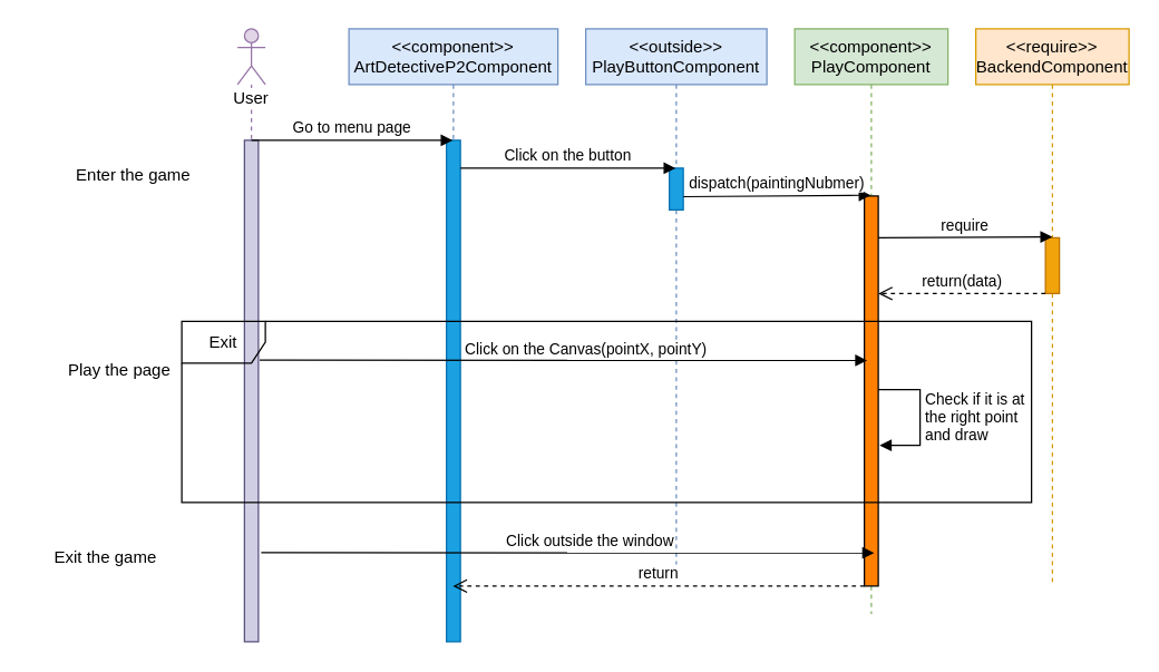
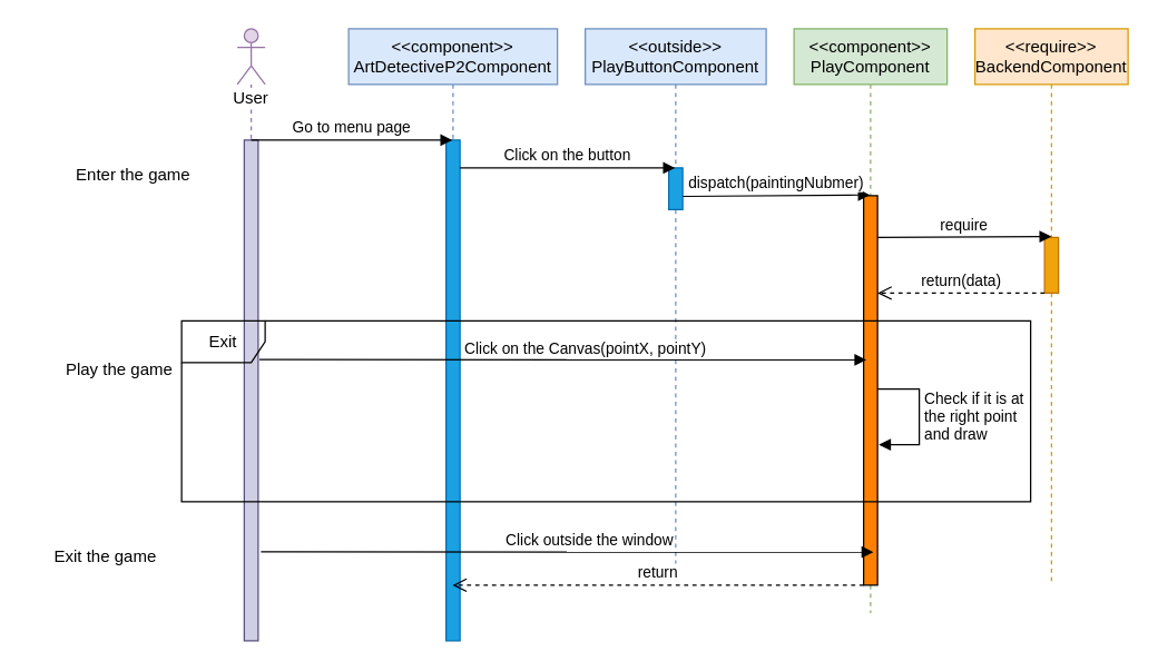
  <mxCell id="0" />
  <mxCell id="1" parent="0" />
  <mxCell id="2" value="User" style="shape=umlLifeline;participant=umlActor;perimeter=lifelinePerimeter;whiteSpace=wrap;html=1;container=1;collapsible=0;recursiveResize=0;verticalAlign=top;spacingTop=36;labelBackgroundColor=#ffffff;outlineConnect=0;strokeColor=#9673a6;fillColor=#e1d5e7;" parent="1" vertex="1"><mxGeometry x="170" y="20" width="20" height="440" as="geometry" /></mxCell>
  <mxCell id="3" value="" style="html=1;points=[];perimeter=orthogonalPerimeter;strokeColor=#56517e;fillColor=#d0cee2;" parent="2" vertex="1"><mxGeometry x="5" y="80" width="10" height="360" as="geometry" /></mxCell>
  <mxCell id="4" value="&amp;lt;&amp;lt;component&amp;gt;&amp;gt;&lt;br&gt;ArtDetectiveP2Component" style="shape=umlLifeline;perimeter=lifelinePerimeter;whiteSpace=wrap;html=1;container=1;collapsible=0;recursiveResize=0;outlineConnect=0;strokeColor=#6c8ebf;fillColor=#dae8fc;" parent="1" vertex="1"><mxGeometry x="250" y="20" width="150" height="440" as="geometry" /></mxCell>
  <mxCell id="5" value="" style="html=1;points=[];perimeter=orthogonalPerimeter;strokeColor=#006EAF;fillColor=#1ba1e2;fontColor=#ffffff;" parent="4" vertex="1"><mxGeometry x="70" y="80" width="10" height="360" as="geometry" /></mxCell>
  <mxCell id="6" value="Go to menu page" style="html=1;verticalAlign=bottom;endArrow=block;" parent="1" target="4" edge="1"><mxGeometry width="80" relative="1" as="geometry"><mxPoint x="180" y="100" as="sourcePoint" /><mxPoint x="260" y="100" as="targetPoint" /></mxGeometry></mxCell>
  <mxCell id="7" value="&amp;lt;&amp;lt;outside&amp;gt;&amp;gt;&lt;br&gt;PlayButtonComponent" style="shape=umlLifeline;perimeter=lifelinePerimeter;whiteSpace=wrap;html=1;container=1;collapsible=0;recursiveResize=0;outlineConnect=0;strokeColor=#6c8ebf;fillColor=#dae8fc;" parent="1" vertex="1"><mxGeometry x="420" y="20" width="130" height="400" as="geometry" /></mxCell>
  <mxCell id="8" value="" style="html=1;points=[];perimeter=orthogonalPerimeter;strokeColor=#006EAF;fillColor=#1ba1e2;fontColor=#ffffff;" parent="7" vertex="1"><mxGeometry x="60" y="100" width="10" height="30" as="geometry" /></mxCell>
  <mxCell id="9" value="&amp;lt;&amp;lt;component&amp;gt;&amp;gt;&lt;br&gt;PlayComponent" style="shape=umlLifeline;perimeter=lifelinePerimeter;whiteSpace=wrap;html=1;container=1;collapsible=0;recursiveResize=0;outlineConnect=0;strokeColor=#82b366;fillColor=#d5e8d4;" parent="1" vertex="1"><mxGeometry x="570" y="20" width="110" height="420" as="geometry" /></mxCell>
  <mxCell id="10" value="" style="html=1;points=[];perimeter=orthogonalPerimeter;strokeColor=#000000;fillColor=#FF8000;" parent="9" vertex="1"><mxGeometry x="50" y="120" width="10" height="280" as="geometry" /></mxCell>
  <mxCell id="11" value="Check if it is at &lt;br&gt;the right point&lt;br&gt;and draw" style="edgeStyle=orthogonalEdgeStyle;html=1;align=left;spacingLeft=2;endArrow=block;rounded=0;" edge="1" parent="9"><mxGeometry relative="1" as="geometry"><mxPoint x="60" y="259" as="sourcePoint" /><Array as="points"><mxPoint x="90" y="259" /><mxPoint x="90" y="299" /><mxPoint x="61" y="299" /></Array><mxPoint x="61" y="299" as="targetPoint" /></mxGeometry></mxCell>
  <mxCell id="12" value="Click on the button" style="html=1;verticalAlign=bottom;endArrow=block;" parent="1" edge="1"><mxGeometry width="80" relative="1" as="geometry"><mxPoint x="330" y="120" as="sourcePoint" /><mxPoint x="484.5" y="120" as="targetPoint" /></mxGeometry></mxCell>
  <mxCell id="13" value="dispatch(paintingNubmer)" style="html=1;verticalAlign=bottom;endArrow=block;entryX=0.455;entryY=-0.002;entryDx=0;entryDy=0;entryPerimeter=0;" edge="1" parent="1" target="10"><mxGeometry width="80" relative="1" as="geometry"><mxPoint x="490" y="140.5" as="sourcePoint" /><mxPoint x="620" y="140.5" as="targetPoint" /></mxGeometry></mxCell>
  <mxCell id="14" value="&amp;lt;&amp;lt;require&amp;gt;&amp;gt;&lt;br&gt;BackendComponent" style="shape=umlLifeline;perimeter=lifelinePerimeter;whiteSpace=wrap;html=1;container=1;collapsible=0;recursiveResize=0;outlineConnect=0;strokeColor=#d79b00;fillColor=#ffe6cc;" vertex="1" parent="1"><mxGeometry x="700" y="20" width="110" height="400" as="geometry" /></mxCell>
  <mxCell id="15" value="" style="html=1;points=[];perimeter=orthogonalPerimeter;strokeColor=#BD7000;fillColor=#f0a30a;fontColor=#000000;" vertex="1" parent="14"><mxGeometry x="50" y="150" width="10" height="40" as="geometry" /></mxCell>
  <mxCell id="16" value="require" style="html=1;verticalAlign=bottom;endArrow=block;entryX=0.49;entryY=-0.016;entryDx=0;entryDy=0;entryPerimeter=0;" edge="1" parent="1" target="15"><mxGeometry width="80" relative="1" as="geometry"><mxPoint x="630" y="170" as="sourcePoint" /><mxPoint x="750" y="170" as="targetPoint" /></mxGeometry></mxCell>
  <mxCell id="17" value="return(data)&lt;br&gt;" style="html=1;verticalAlign=bottom;endArrow=open;dashed=1;endSize=8;" edge="1" parent="1"><mxGeometry relative="1" as="geometry"><mxPoint x="750" y="210" as="sourcePoint" /><mxPoint x="630" y="210" as="targetPoint" /></mxGeometry></mxCell>
  <mxCell id="18" value="Click on the Canvas(pointX, pointY)" style="html=1;verticalAlign=bottom;endArrow=block;exitX=1.093;exitY=0.654;exitDx=0;exitDy=0;exitPerimeter=0;" edge="1" parent="1"><mxGeometry x="0.074" y="-1" width="80" relative="1" as="geometry"><mxPoint x="185.93" y="257.8" as="sourcePoint" /><mxPoint x="622" y="258" as="targetPoint" /><Array as="points"><mxPoint x="622" y="258" /></Array><mxPoint as="offset" /></mxGeometry></mxCell>
  <mxCell id="19" value="Enter the game" style="html=1;imageAspect=1;shadow=0;sketch=0;glass=0;rounded=0;strokeColor=none;fillColor=none;" vertex="1" parent="1"><mxGeometry x="40" y="100" width="110" height="50" as="geometry" /></mxCell>
- <mxCell id="20" value="Play the page" style="html=1;imageAspect=1;shadow=0;sketch=0;glass=0;rounded=0;strokeColor=none;fillColor=none;" vertex="1" parent="1"><mxGeometry x="30" y="240" width="110" height="50" as="geometry" /></mxCell>
+ <mxCell id="20" value="Play the game" style="html=1;imageAspect=1;shadow=0;sketch=0;glass=0;rounded=0;strokeColor=none;fillColor=none;" vertex="1" parent="1"><mxGeometry x="30" y="240" width="110" height="50" as="geometry" /></mxCell>
  <mxCell id="21" value="Exit the game" style="html=1;imageAspect=1;shadow=0;sketch=0;glass=0;rounded=0;strokeColor=none;fillColor=none;" vertex="1" parent="1"><mxGeometry x="20" y="375" width="110" height="50" as="geometry" /></mxCell>
  <mxCell id="22" value="Click outside the window" style="html=1;verticalAlign=bottom;endArrow=block;" edge="1" parent="1"><mxGeometry x="0.074" y="-1" width="80" relative="1" as="geometry"><mxPoint x="187" y="396" as="sourcePoint" /><mxPoint x="627.07" y="396.2" as="targetPoint" /><Array as="points"><mxPoint x="627.07" y="396.2" /></Array><mxPoint as="offset" /></mxGeometry></mxCell>
  <mxCell id="23" value="return" style="html=1;verticalAlign=bottom;endArrow=open;dashed=1;endSize=8;" edge="1" parent="1"><mxGeometry relative="1" as="geometry"><mxPoint x="620" y="420" as="sourcePoint" /><mxPoint x="324.667" y="420" as="targetPoint" /></mxGeometry></mxCell>
  <mxCell id="24" value="Exit" style="shape=umlFrame;whiteSpace=wrap;html=1;rounded=0;shadow=0;glass=0;sketch=0;fillColor=none;gradientColor=none;" vertex="1" parent="1"><mxGeometry x="130" y="230" width="610" height="130" as="geometry" /></mxCell>
